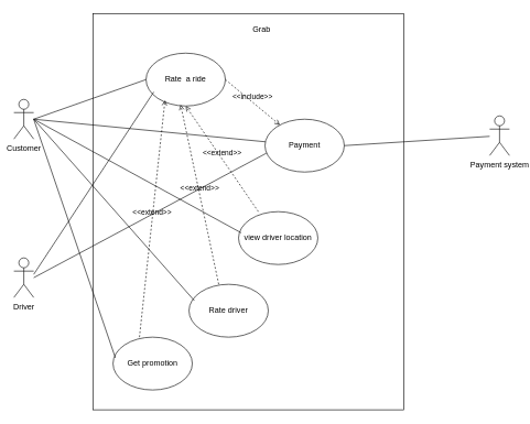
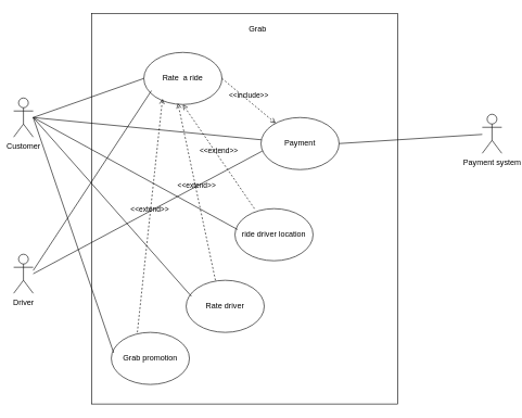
  <mxCell id="0" />
  <mxCell id="1" parent="0" />
  <mxCell id="2" value="Customer" style="shape=umlActor;verticalLabelPosition=bottom;verticalAlign=top;html=1;outlineConnect=0;" vertex="1" parent="1"><mxGeometry x="20" y="150" width="30" height="60" as="geometry" /></mxCell>
  <mxCell id="3" value="Driver" style="shape=umlActor;verticalLabelPosition=bottom;verticalAlign=top;html=1;outlineConnect=0;" vertex="1" parent="1"><mxGeometry x="20" y="390" width="30" height="60" as="geometry" /></mxCell>
  <mxCell id="4" value="" style="rounded=0;whiteSpace=wrap;html=1;" vertex="1" parent="1"><mxGeometry x="340" y="290" width="120" height="60" as="geometry" /></mxCell>
  <mxCell id="5" value="" style="rounded=0;whiteSpace=wrap;html=1;" vertex="1" parent="1"><mxGeometry x="140" y="20" width="470" height="600" as="geometry" /></mxCell>
  <mxCell id="6" value="Rate&amp;nbsp; a ride" style="ellipse;whiteSpace=wrap;html=1;" vertex="1" parent="1"><mxGeometry x="220" y="80" width="120" height="80" as="geometry" /></mxCell>
  <mxCell id="7" value="Payment" style="ellipse;whiteSpace=wrap;html=1;" vertex="1" parent="1"><mxGeometry x="400" y="180" width="120" height="80" as="geometry" /></mxCell>
- <mxCell id="8" value="view driver location" style="ellipse;whiteSpace=wrap;html=1;" vertex="1" parent="1"><mxGeometry x="360" y="320" width="120" height="80" as="geometry" /></mxCell>
+ <mxCell id="8" value="ride driver location" style="ellipse;whiteSpace=wrap;html=1;" vertex="1" parent="1"><mxGeometry x="360" y="320" width="120" height="80" as="geometry" /></mxCell>
  <mxCell id="9" value="Rate driver" style="ellipse;whiteSpace=wrap;html=1;" vertex="1" parent="1"><mxGeometry x="285" y="430" width="120" height="80" as="geometry" /></mxCell>
- <mxCell id="10" value="Get promotion" style="ellipse;whiteSpace=wrap;html=1;" vertex="1" parent="1"><mxGeometry x="170" y="510" width="120" height="80" as="geometry" /></mxCell>
+ <mxCell id="10" value="Grab promotion" style="ellipse;whiteSpace=wrap;html=1;" vertex="1" parent="1"><mxGeometry x="170" y="510" width="120" height="80" as="geometry" /></mxCell>
  <mxCell id="11" value="Payment system" style="shape=umlActor;verticalLabelPosition=bottom;verticalAlign=top;html=1;outlineConnect=0;" vertex="1" parent="1"><mxGeometry x="740" y="175" width="30" height="60" as="geometry" /></mxCell>
  <mxCell id="12" value="" style="endArrow=none;html=1;entryX=0;entryY=0.5;entryDx=0;entryDy=0;" edge="1" parent="1" target="6"><mxGeometry width="50" height="50" relative="1" as="geometry"><mxPoint x="50" y="180" as="sourcePoint" /><mxPoint x="100" y="130" as="targetPoint" /></mxGeometry></mxCell>
  <mxCell id="13" value="" style="endArrow=none;html=1;" edge="1" parent="1" target="7"><mxGeometry width="50" height="50" relative="1" as="geometry"><mxPoint x="50" y="180" as="sourcePoint" /><mxPoint x="100" y="130" as="targetPoint" /></mxGeometry></mxCell>
  <mxCell id="14" value="" style="endArrow=none;html=1;entryX=0.034;entryY=0.401;entryDx=0;entryDy=0;entryPerimeter=0;" edge="1" parent="1" target="8"><mxGeometry width="50" height="50" relative="1" as="geometry"><mxPoint x="50" y="180" as="sourcePoint" /><mxPoint x="100" y="130" as="targetPoint" /></mxGeometry></mxCell>
  <mxCell id="15" value="" style="endArrow=none;html=1;exitX=0.068;exitY=0.31;exitDx=0;exitDy=0;exitPerimeter=0;" edge="1" parent="1" source="9"><mxGeometry width="50" height="50" relative="1" as="geometry"><mxPoint x="20" y="240" as="sourcePoint" /><mxPoint x="50" y="180" as="targetPoint" /></mxGeometry></mxCell>
  <mxCell id="16" value="" style="endArrow=none;html=1;exitX=0.03;exitY=0.392;exitDx=0;exitDy=0;exitPerimeter=0;" edge="1" parent="1" source="10"><mxGeometry width="50" height="50" relative="1" as="geometry"><mxPoint x="0" y="230" as="sourcePoint" /><mxPoint x="50" y="180" as="targetPoint" /></mxGeometry></mxCell>
  <mxCell id="17" value="" style="endArrow=none;html=1;entryX=0.097;entryY=0.735;entryDx=0;entryDy=0;entryPerimeter=0;" edge="1" parent="1" target="6"><mxGeometry width="50" height="50" relative="1" as="geometry"><mxPoint x="50" y="415" as="sourcePoint" /><mxPoint x="100" y="365" as="targetPoint" /></mxGeometry></mxCell>
  <mxCell id="18" value="" style="endArrow=none;html=1;entryX=0.019;entryY=0.642;entryDx=0;entryDy=0;entryPerimeter=0;" edge="1" parent="1" target="7"><mxGeometry width="50" height="50" relative="1" as="geometry"><mxPoint x="50" y="420" as="sourcePoint" /><mxPoint x="240" y="240" as="targetPoint" /></mxGeometry></mxCell>
  <mxCell id="19" value="&amp;lt;&amp;lt;include&amp;gt;&amp;gt;" style="html=1;verticalAlign=bottom;labelBackgroundColor=none;endArrow=open;endFill=0;dashed=1;" edge="1" parent="1" target="7"><mxGeometry width="160" relative="1" as="geometry"><mxPoint x="340" y="120" as="sourcePoint" /><mxPoint x="500" y="120" as="targetPoint" /></mxGeometry></mxCell>
  <mxCell id="20" value="&amp;lt;&amp;lt;extend&amp;gt;&amp;gt;" style="html=1;verticalAlign=bottom;labelBackgroundColor=none;endArrow=open;endFill=0;dashed=1;entryX=0.5;entryY=1;entryDx=0;entryDy=0;" edge="1" parent="1" target="6"><mxGeometry width="160" relative="1" as="geometry"><mxPoint x="390" y="320" as="sourcePoint" /><mxPoint x="550" y="320" as="targetPoint" /></mxGeometry></mxCell>
  <mxCell id="21" value="&amp;lt;&amp;lt;extend&amp;gt;&amp;gt;" style="html=1;verticalAlign=bottom;labelBackgroundColor=none;endArrow=open;endFill=0;dashed=1;entryX=0.436;entryY=0.975;entryDx=0;entryDy=0;entryPerimeter=0;" edge="1" parent="1" target="6"><mxGeometry width="160" relative="1" as="geometry"><mxPoint x="330" y="430" as="sourcePoint" /><mxPoint x="490" y="430" as="targetPoint" /></mxGeometry></mxCell>
  <mxCell id="22" value="&amp;lt;&amp;lt;extend&amp;gt;&amp;gt;" style="html=1;verticalAlign=bottom;labelBackgroundColor=none;endArrow=open;endFill=0;dashed=1;entryX=0.239;entryY=0.89;entryDx=0;entryDy=0;entryPerimeter=0;" edge="1" parent="1" target="6"><mxGeometry width="160" relative="1" as="geometry"><mxPoint x="210" y="510" as="sourcePoint" /><mxPoint x="370" y="510" as="targetPoint" /></mxGeometry></mxCell>
  <mxCell id="23" value="" style="endArrow=none;html=1;" edge="1" parent="1" target="11"><mxGeometry width="50" height="50" relative="1" as="geometry"><mxPoint x="520" y="220" as="sourcePoint" /><mxPoint x="570" y="170" as="targetPoint" /></mxGeometry></mxCell>
  <mxCell id="24" value="Grab" style="text;html=1;align=center;verticalAlign=middle;whiteSpace=wrap;rounded=0;" vertex="1" parent="1"><mxGeometry x="365" y="30" width="60" height="30" as="geometry" /></mxCell>
